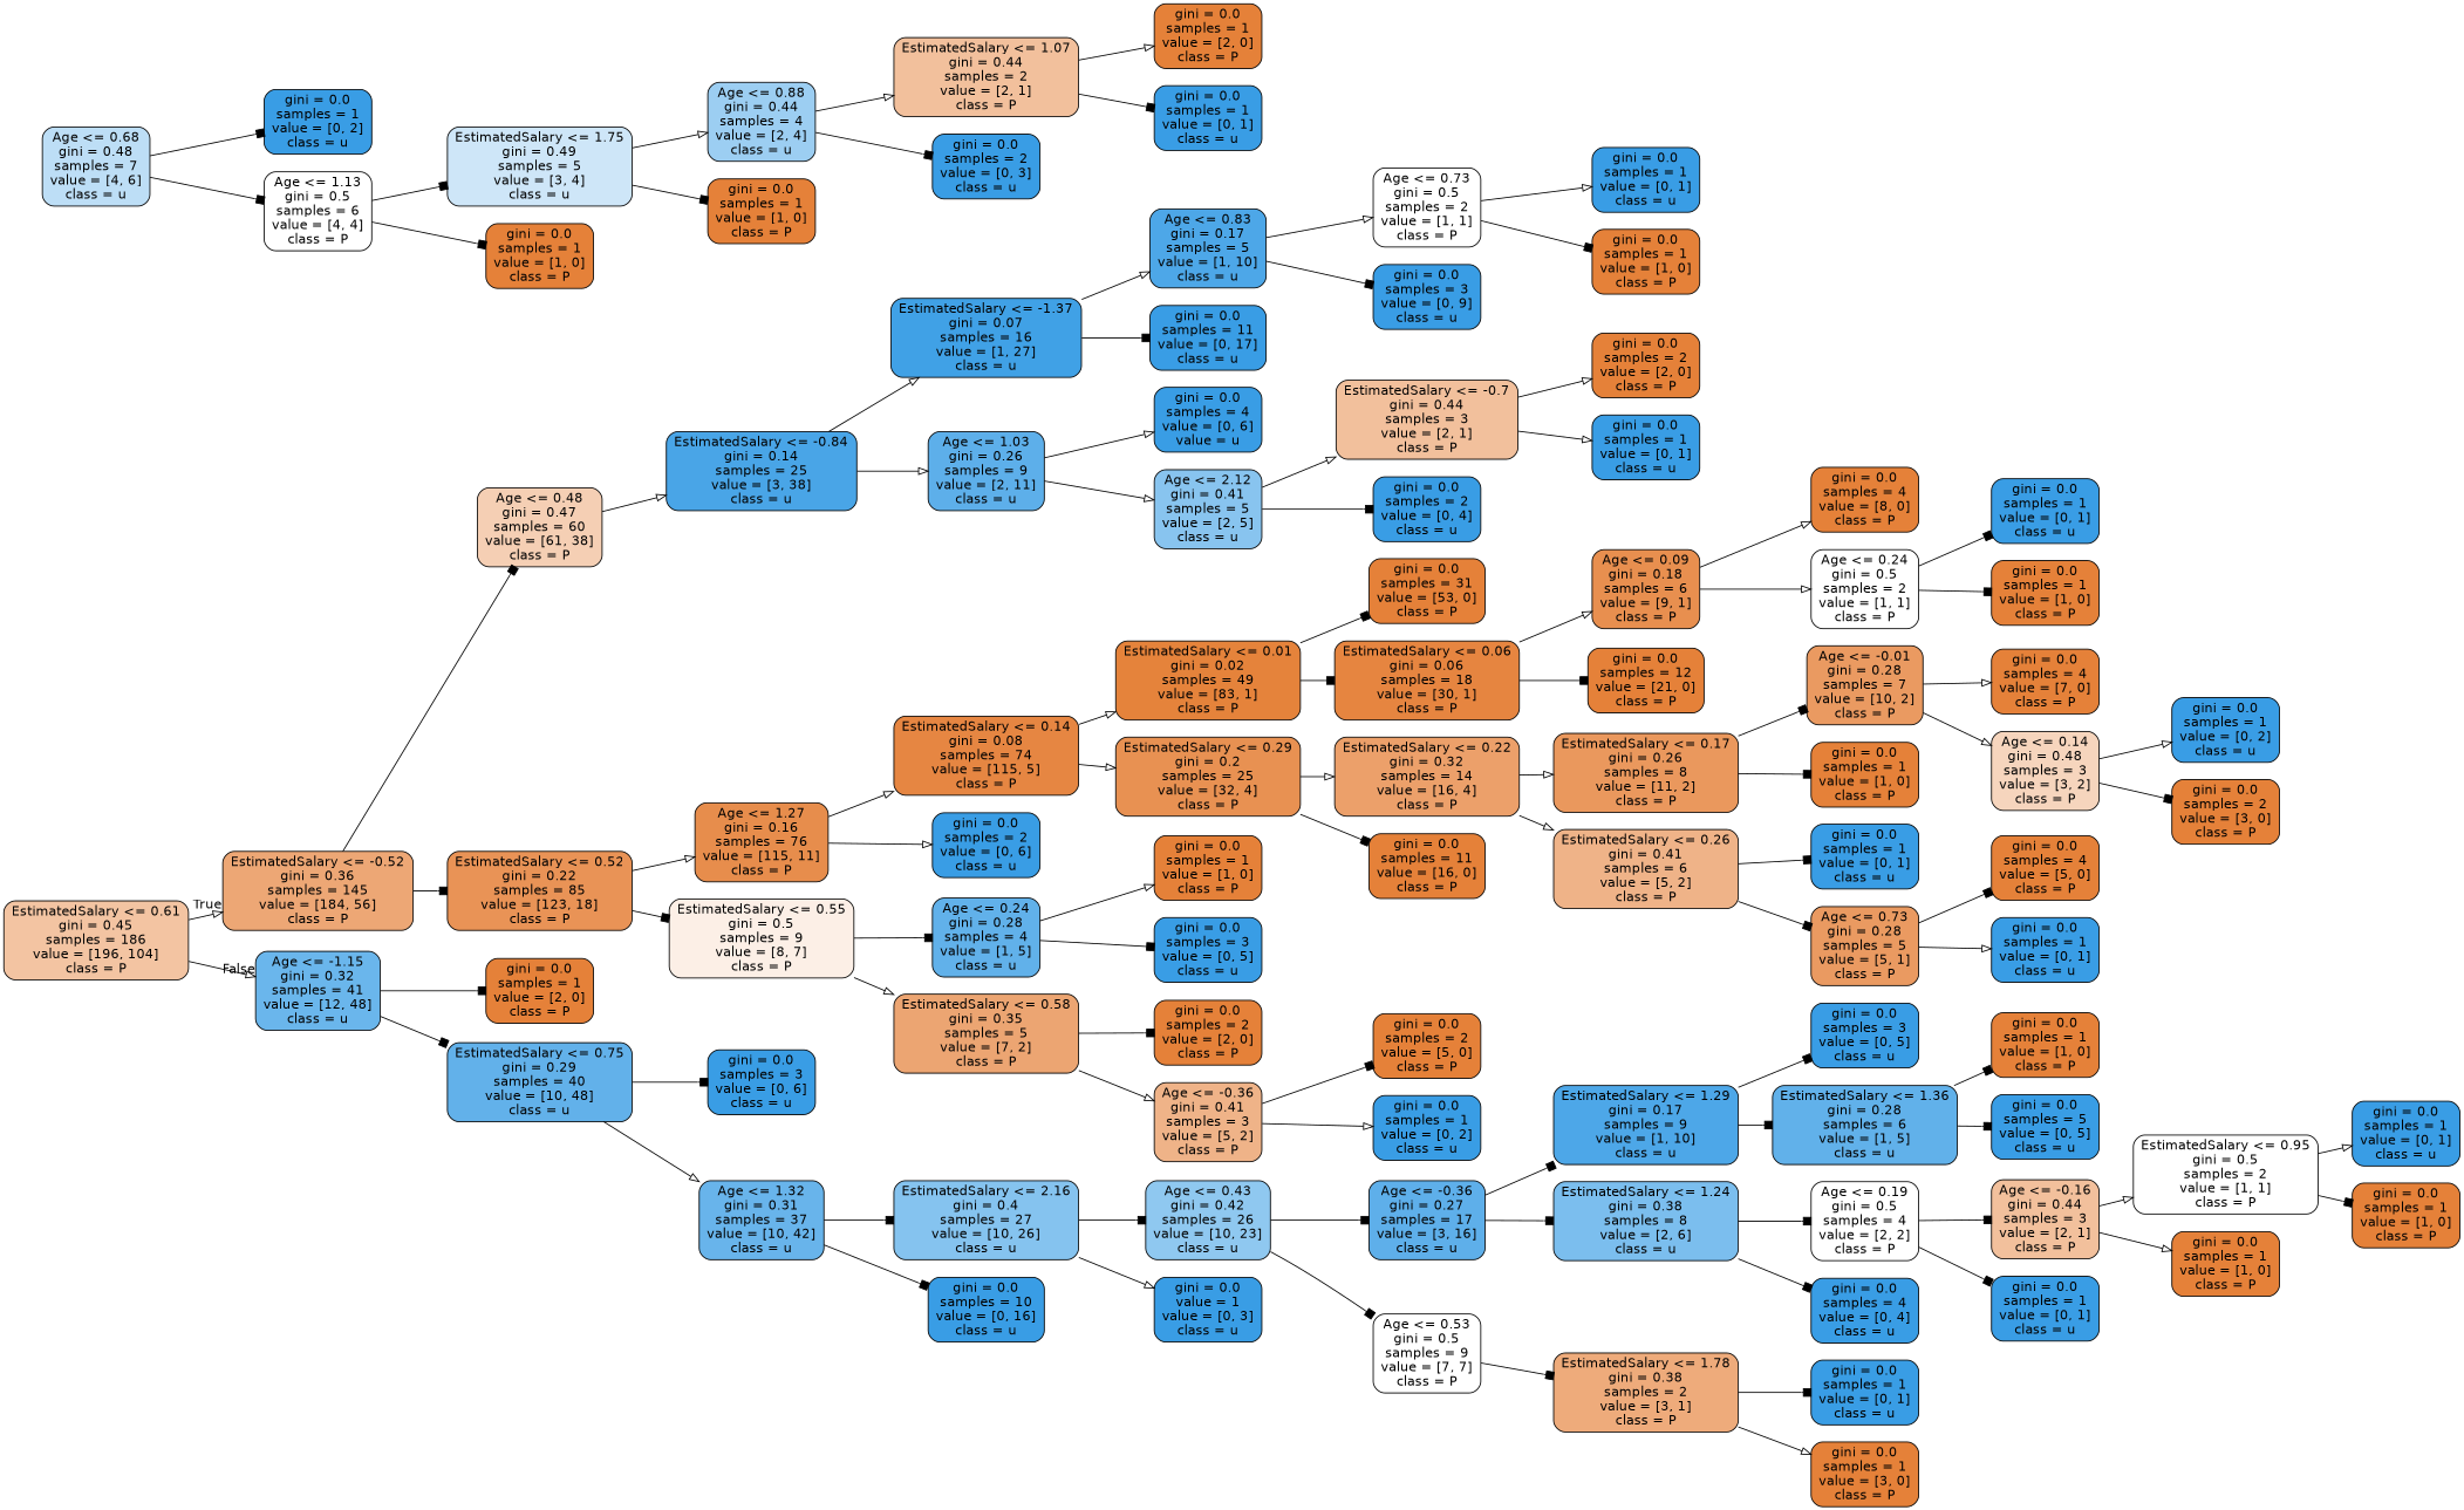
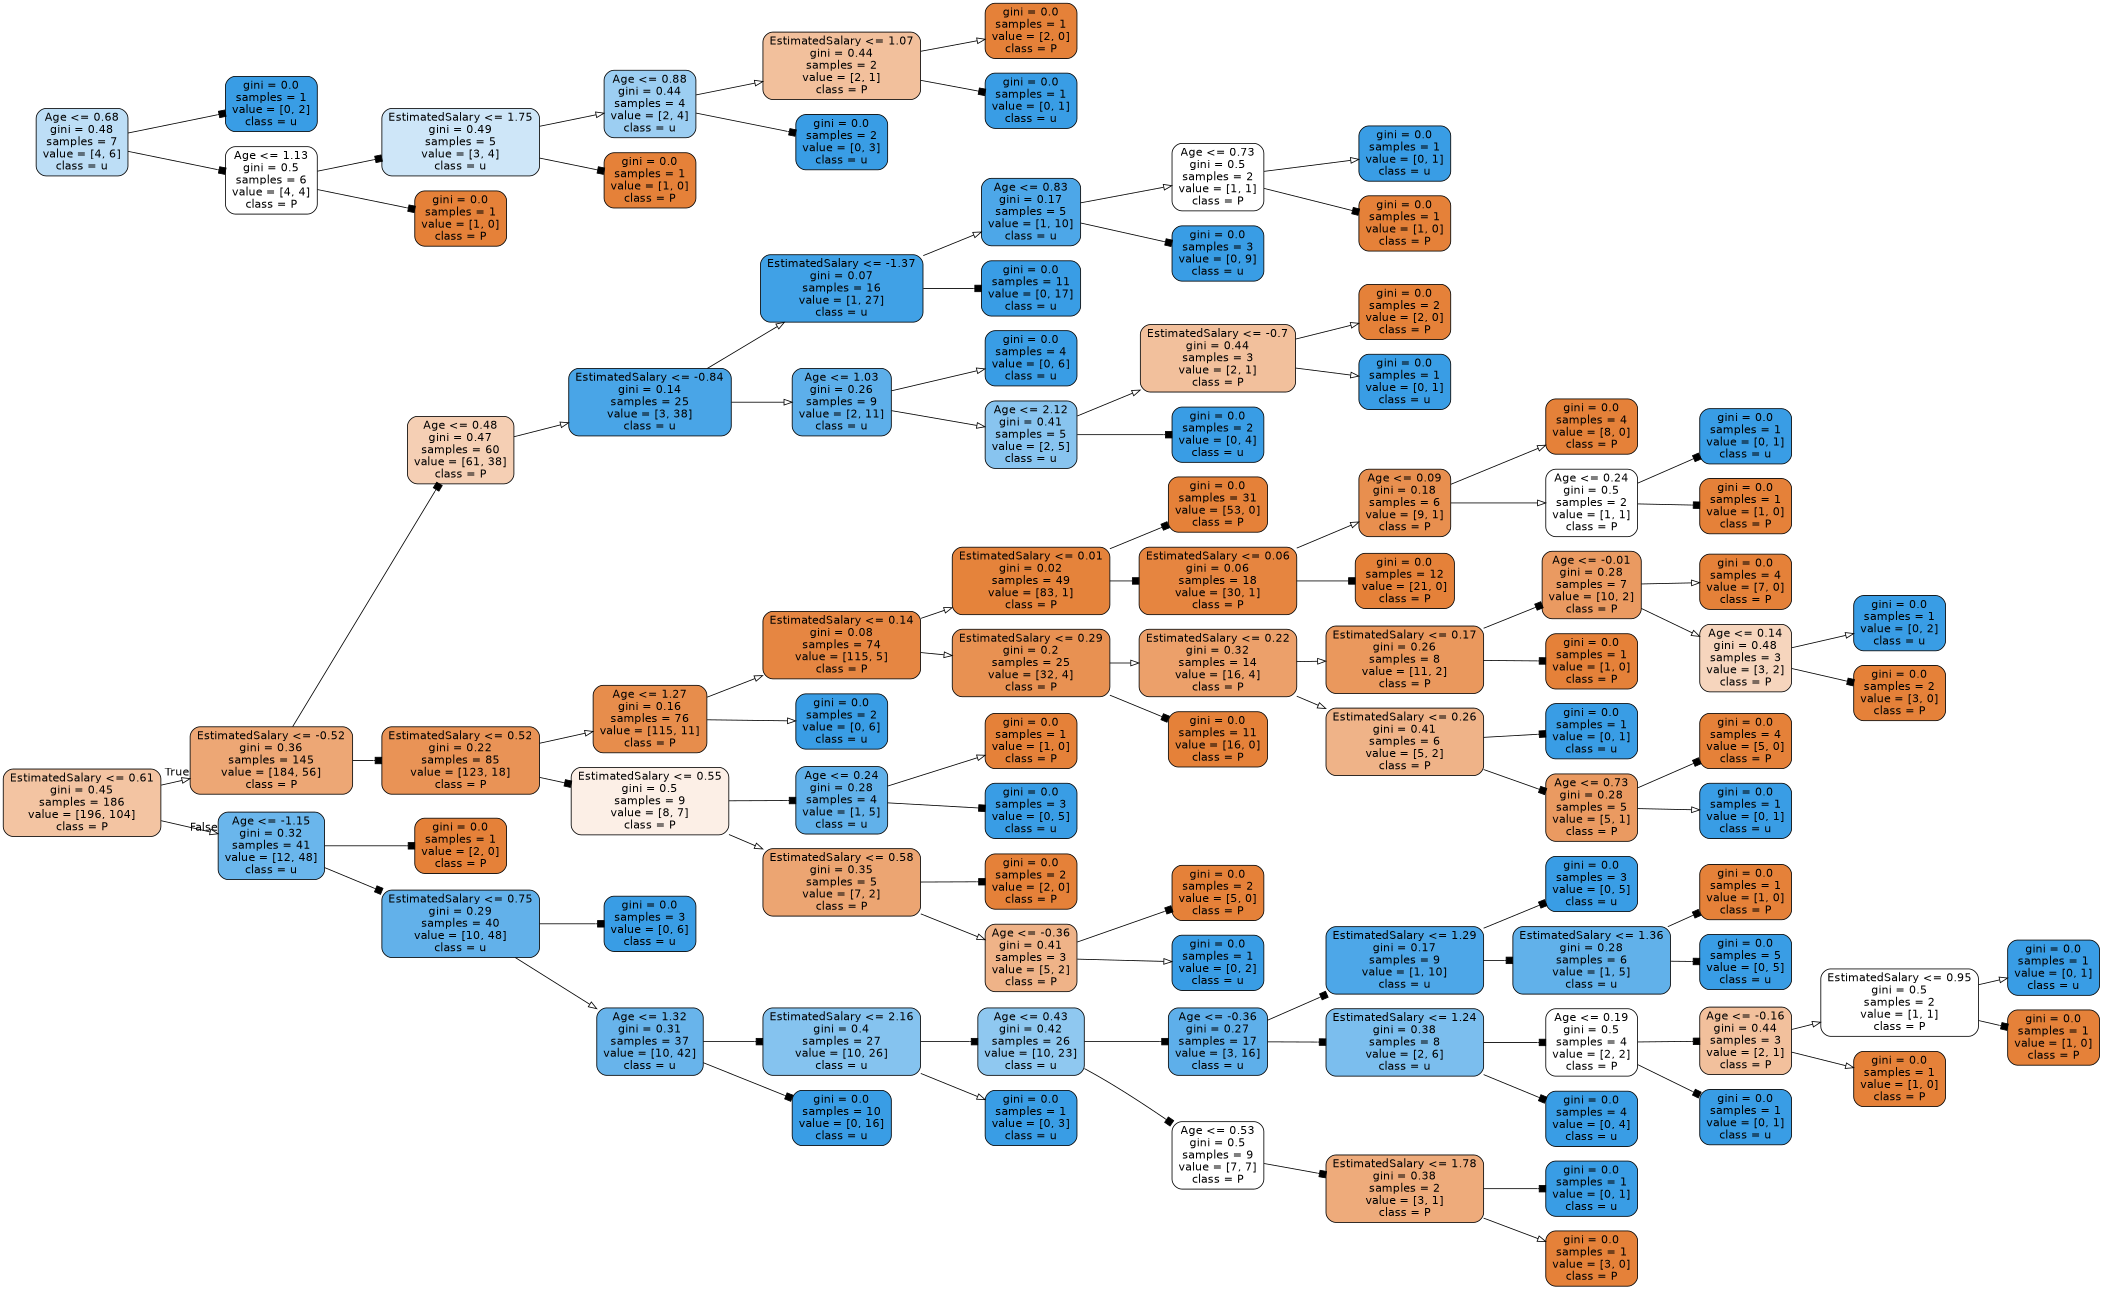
  digraph {
    rankdir=LR
    node [color=black fillcolor="#399de5" fontname=helvetica shape=box style="filled, rounded"]
    edge [arrowhead=box fontname=helvetica]
    n1 [fillcolor="#f3c4a2" label="EstimatedSalary <= 0.61\ngini = 0.45\nsamples = 186\nvalue = [196, 104]\nclass = P"]
    n2 [fillcolor="#eda775" label="EstimatedSalary <= -0.52\ngini = 0.36\nsamples = 145\nvalue = [184, 56]\nclass = P"]
    n3 [fillcolor="#6ab6ec" label="Age <= -1.15\ngini = 0.32\nsamples = 41\nvalue = [12, 48]\nclass = u"]
    n4 [fillcolor="#f5cfb4" label="Age <= 0.48\ngini = 0.47\nsamples = 60\nvalue = [61, 38]\nclass = P"]
    n5 [fillcolor="#e99356" label="EstimatedSalary <= 0.52\ngini = 0.22\nsamples = 85\nvalue = [123, 18]\nclass = P"]
    n6 [fillcolor="#e58139" label="gini = 0.0\nsamples = 1\nvalue = [2, 0]\nclass = P"]
    n7 [fillcolor="#62b1ea" label="EstimatedSalary <= 0.75\ngini = 0.29\nsamples = 40\nvalue = [10, 48]\nclass = u"]
    n8 [fillcolor="#49a5e7" label="EstimatedSalary <= -0.84\ngini = 0.14\nsamples = 25\nvalue = [3, 38]\nclass = u"]
    n9 [fillcolor="#e78d4c" label="Age <= 1.27\ngini = 0.16\nsamples = 76\nvalue = [115, 11]\nclass = P"]
    n10 [fillcolor="#fcefe6" label="EstimatedSalary <= 0.55\ngini = 0.5\nsamples = 9\nvalue = [8, 7]\nclass = P"]
    n11 [fillcolor="#40a1e6" label="EstimatedSalary <= -1.37\ngini = 0.07\nsamples = 16\nvalue = [1, 27]\nclass = u"]
    n12 [fillcolor="#5dafea" label="Age <= 1.03\ngini = 0.26\nsamples = 9\nvalue = [2, 11]\nclass = u"]
    n13 [fillcolor="#4da7e8" label="Age <= 0.83\ngini = 0.17\nsamples = 5\nvalue = [1, 10]\nclass = u"]
    n14 [label="gini = 0.0\nsamples = 11\nvalue = [0, 17]\nclass = u"]
-   n15 [label="gini = 0.0\nsamples = 4\nvalue = [0, 6]\nvalue = u"]
+   n15 [label="gini = 0.0\nsamples = 4\nvalue = [0, 6]\nclass = u"]
    n16 [fillcolor="#88c4ef" label="Age <= 2.12\ngini = 0.41\nsamples = 5\nvalue = [2, 5]\nclass = u"]
    n17 [fillcolor="#ffffff" label="Age <= 0.73\ngini = 0.5\nsamples = 2\nvalue = [1, 1]\nclass = P"]
    n18 [label="gini = 0.0\nsamples = 3\nvalue = [0, 9]\nclass = u"]
    n19 [label="gini = 0.0\nsamples = 1\nvalue = [0, 1]\nclass = u"]
    n20 [fillcolor="#e58139" label="gini = 0.0\nsamples = 1\nvalue = [1, 0]\nclass = P"]
    n21 [fillcolor="#f2c09c" label="EstimatedSalary <= -0.7\ngini = 0.44\nsamples = 3\nvalue = [2, 1]\nclass = P"]
    n22 [label="gini = 0.0\nsamples = 2\nvalue = [0, 4]\nclass = u"]
    n23 [fillcolor="#e58139" label="gini = 0.0\nsamples = 2\nvalue = [2, 0]\nclass = P"]
    n24 [label="gini = 0.0\nsamples = 1\nvalue = [0, 1]\nclass = u"]
    n25 [fillcolor="#e68642" label="EstimatedSalary <= 0.14\ngini = 0.08\nsamples = 74\nvalue = [115, 5]\nclass = P"]
    n26 [label="gini = 0.0\nsamples = 2\nvalue = [0, 6]\nclass = u"]
    n27 [fillcolor="#61b1ea" label="Age <= 0.24\ngini = 0.28\nsamples = 4\nvalue = [1, 5]\nclass = u"]
    n28 [fillcolor="#eca572" label="EstimatedSalary <= 0.58\ngini = 0.35\nsamples = 5\nvalue = [7, 2]\nclass = P"]
    n29 [fillcolor="#e5833b" label="EstimatedSalary <= 0.01\ngini = 0.02\nsamples = 49\nvalue = [83, 1]\nclass = P"]
    n30 [fillcolor="#e89152" label="EstimatedSalary <= 0.29\ngini = 0.2\nsamples = 25\nvalue = [32, 4]\nclass = P"]
    n31 [fillcolor="#e58139" label="gini = 0.0\nsamples = 31\nvalue = [53, 0]\nclass = P"]
    n32 [fillcolor="#e68540" label="EstimatedSalary <= 0.06\ngini = 0.06\nsamples = 18\nvalue = [30, 1]\nclass = P"]
    n33 [fillcolor="#eca06a" label="EstimatedSalary <= 0.22\ngini = 0.32\nsamples = 14\nvalue = [16, 4]\nclass = P"]
    n34 [fillcolor="#e58139" label="gini = 0.0\nsamples = 11\nvalue = [16, 0]\nclass = P"]
    n35 [fillcolor="#e88f4f" label="Age <= 0.09\ngini = 0.18\nsamples = 6\nvalue = [9, 1]\nclass = P"]
    n36 [fillcolor="#e58139" label="gini = 0.0\nsamples = 12\nvalue = [21, 0]\nclass = P"]
    n37 [fillcolor="#e58139" label="gini = 0.0\nsamples = 4\nvalue = [8, 0]\nclass = P"]
    n38 [fillcolor="#ffffff" label="Age <= 0.24\ngini = 0.5\nsamples = 2\nvalue = [1, 1]\nclass = P"]
    n39 [label="gini = 0.0\nsamples = 1\nvalue = [0, 1]\nclass = u"]
    n40 [fillcolor="#e58139" label="gini = 0.0\nsamples = 1\nvalue = [1, 0]\nclass = P"]
    n41 [fillcolor="#ea985d" label="EstimatedSalary <= 0.17\ngini = 0.26\nsamples = 8\nvalue = [11, 2]\nclass = P"]
    n42 [fillcolor="#efb388" label="EstimatedSalary <= 0.26\ngini = 0.41\nsamples = 6\nvalue = [5, 2]\nclass = P"]
    n43 [fillcolor="#ea9a61" label="Age <= -0.01\ngini = 0.28\nsamples = 7\nvalue = [10, 2]\nclass = P"]
    n44 [fillcolor="#e58139" label="gini = 0.0\nsamples = 1\nvalue = [1, 0]\nclass = P"]
    n45 [label="gini = 0.0\nsamples = 1\nvalue = [0, 1]\nclass = u"]
    n46 [fillcolor="#ea9a61" label="Age <= 0.73\ngini = 0.28\nsamples = 5\nvalue = [5, 1]\nclass = P"]
    n47 [fillcolor="#e58139" label="gini = 0.0\nsamples = 4\nvalue = [7, 0]\nclass = P"]
    n48 [fillcolor="#f6d5bd" label="Age <= 0.14\ngini = 0.48\nsamples = 3\nvalue = [3, 2]\nclass = P"]
    n49 [label="gini = 0.0\nsamples = 1\nvalue = [0, 2]\nclass = u"]
    n50 [fillcolor="#e58139" label="gini = 0.0\nsamples = 2\nvalue = [3, 0]\nclass = P"]
    n51 [fillcolor="#e58139" label="gini = 0.0\nsamples = 4\nvalue = [5, 0]\nclass = P"]
    n52 [label="gini = 0.0\nsamples = 1\nvalue = [0, 1]\nclass = u"]
    n53 [fillcolor="#e58139" label="gini = 0.0\nsamples = 1\nvalue = [1, 0]\nclass = P"]
    n54 [label="gini = 0.0\nsamples = 3\nvalue = [0, 5]\nclass = u"]
    n55 [fillcolor="#e58139" label="gini = 0.0\nsamples = 2\nvalue = [2, 0]\nclass = P"]
    n56 [fillcolor="#efb388" label="Age <= -0.36\ngini = 0.41\nsamples = 3\nvalue = [5, 2]\nclass = P"]
    n57 [fillcolor="#e58139" label="gini = 0.0\nsamples = 2\nvalue = [5, 0]\nclass = P"]
    n58 [label="gini = 0.0\nsamples = 1\nvalue = [0, 2]\nclass = u"]
    n59 [label="gini = 0.0\nsamples = 3\nvalue = [0, 6]\nclass = u"]
    n60 [fillcolor="#68b4eb" label="Age <= 1.32\ngini = 0.31\nsamples = 37\nvalue = [10, 42]\nclass = u"]
    n61 [fillcolor="#85c3ef" label="EstimatedSalary <= 2.16\ngini = 0.4\nsamples = 27\nvalue = [10, 26]\nclass = u"]
    n62 [label="gini = 0.0\nsamples = 10\nvalue = [0, 16]\nclass = u"]
    n63 [fillcolor="#8fc8f0" label="Age <= 0.43\ngini = 0.42\nsamples = 26\nvalue = [10, 23]\nclass = u"]
-   n64 [label="gini = 0.0\nvalue = 1\nvalue = [0, 3]\nclass = u"]
+   n64 [label="gini = 0.0\nsamples = 1\nvalue = [0, 3]\nclass = u"]
    n65 [fillcolor="#5eafea" label="Age <= -0.36\ngini = 0.27\nsamples = 17\nvalue = [3, 16]\nclass = u"]
    n66 [fillcolor="#ffffff" label="Age <= 0.53\ngini = 0.5\nsamples = 9\nvalue = [7, 7]\nclass = P"]
    n67 [fillcolor="#4da7e8" label="EstimatedSalary <= 1.29\ngini = 0.17\nsamples = 9\nvalue = [1, 10]\nclass = u"]
    n68 [fillcolor="#7bbeee" label="EstimatedSalary <= 1.24\ngini = 0.38\nsamples = 8\nvalue = [2, 6]\nclass = u"]
    n69 [fillcolor="#eeab7b" label="EstimatedSalary <= 1.78\ngini = 0.38\nsamples = 2\nvalue = [3, 1]\nclass = P"]
    n70 [label="gini = 0.0\nsamples = 3\nvalue = [0, 5]\nclass = u"]
    n71 [fillcolor="#61b1ea" label="EstimatedSalary <= 1.36\ngini = 0.28\nsamples = 6\nvalue = [1, 5]\nclass = u"]
    n72 [fillcolor="#ffffff" label="Age <= 0.19\ngini = 0.5\nsamples = 4\nvalue = [2, 2]\nclass = P"]
    n73 [label="gini = 0.0\nsamples = 4\nvalue = [0, 4]\nclass = u"]
    n74 [fillcolor="#e58139" label="gini = 0.0\nsamples = 1\nvalue = [1, 0]\nclass = P"]
    n75 [label="gini = 0.0\nsamples = 5\nvalue = [0, 5]\nclass = u"]
    n76 [fillcolor="#f2c09c" label="Age <= -0.16\ngini = 0.44\nsamples = 3\nvalue = [2, 1]\nclass = P"]
    n77 [label="gini = 0.0\nsamples = 1\nvalue = [0, 1]\nclass = u"]
    n78 [fillcolor="#ffffff" label="EstimatedSalary <= 0.95\ngini = 0.5\nsamples = 2\nvalue = [1, 1]\nclass = P"]
    n79 [fillcolor="#e58139" label="gini = 0.0\nsamples = 1\nvalue = [1, 0]\nclass = P"]
    n80 [label="gini = 0.0\nsamples = 1\nvalue = [0, 1]\nclass = u"]
    n81 [fillcolor="#e58139" label="gini = 0.0\nsamples = 1\nvalue = [1, 0]\nclass = P"]
    n82 [label="gini = 0.0\nsamples = 1\nvalue = [0, 1]\nclass = u"]
    n83 [fillcolor="#e58139" label="gini = 0.0\nsamples = 1\nvalue = [3, 0]\nclass = P"]
    n84 [fillcolor="#bddef6" label="Age <= 0.68\ngini = 0.48\nsamples = 7\nvalue = [4, 6]\nclass = u"]
    n85 [label="gini = 0.0\nsamples = 1\nvalue = [0, 2]\nclass = u"]
    n86 [fillcolor="#ffffff" label="Age <= 1.13\ngini = 0.5\nsamples = 6\nvalue = [4, 4]\nclass = P"]
    n87 [fillcolor="#cee6f8" label="EstimatedSalary <= 1.75\ngini = 0.49\nsamples = 5\nvalue = [3, 4]\nclass = u"]
    n88 [fillcolor="#e58139" label="gini = 0.0\nsamples = 1\nvalue = [1, 0]\nclass = P"]
    n89 [fillcolor="#9ccef2" label="Age <= 0.88\ngini = 0.44\nsamples = 4\nvalue = [2, 4]\nclass = u"]
    n90 [fillcolor="#e58139" label="gini = 0.0\nsamples = 1\nvalue = [1, 0]\nclass = P"]
    n91 [fillcolor="#f2c09c" label="EstimatedSalary <= 1.07\ngini = 0.44\nsamples = 2\nvalue = [2, 1]\nclass = P"]
    n92 [label="gini = 0.0\nsamples = 2\nvalue = [0, 3]\nclass = u"]
    n93 [fillcolor="#e58139" label="gini = 0.0\nsamples = 1\nvalue = [2, 0]\nclass = P"]
    n94 [label="gini = 0.0\nsamples = 1\nvalue = [0, 1]\nclass = u"]
    n1 -> n2 [arrowhead=onormal headlabel=True labelangle=45 labeldistance=2.5]
    n1 -> n3 [arrowhead=onormal headlabel=False labelangle=-45 labeldistance=2.5]
    n2 -> n4
    n2 -> n5
    n3 -> n6
    n3 -> n7
    n4 -> n8 [arrowhead=onormal]
    n5 -> n9 [arrowhead=onormal]
    n5 -> n10
    n7 -> n59
    n7 -> n60 [arrowhead=onormal]
    n8 -> n11 [arrowhead=onormal]
    n8 -> n12 [arrowhead=onormal]
    n9 -> n25 [arrowhead=onormal]
    n9 -> n26 [arrowhead=onormal]
    n10 -> n27
    n10 -> n28 [arrowhead=onormal]
    n11 -> n13 [arrowhead=onormal]
    n11 -> n14
    n12 -> n15 [arrowhead=onormal]
    n12 -> n16 [arrowhead=onormal]
    n13 -> n17 [arrowhead=onormal]
    n13 -> n18
    n16 -> n21 [arrowhead=onormal]
    n16 -> n22
    n17 -> n19 [arrowhead=onormal]
    n17 -> n20
    n21 -> n23 [arrowhead=onormal]
    n21 -> n24 [arrowhead=onormal]
    n25 -> n29 [arrowhead=onormal]
    n25 -> n30 [arrowhead=onormal]
    n27 -> n53 [arrowhead=onormal]
    n27 -> n54
    n28 -> n55
    n28 -> n56 [arrowhead=onormal]
    n29 -> n31
    n29 -> n32
    n30 -> n33 [arrowhead=onormal]
    n30 -> n34
    n32 -> n35 [arrowhead=onormal]
    n32 -> n36
    n33 -> n41 [arrowhead=onormal]
    n33 -> n42 [arrowhead=onormal]
    n35 -> n37 [arrowhead=onormal]
    n35 -> n38 [arrowhead=onormal]
    n38 -> n39
    n38 -> n40
    n41 -> n43
    n41 -> n44
    n42 -> n45
    n42 -> n46
    n43 -> n47 [arrowhead=onormal]
    n43 -> n48 [arrowhead=onormal]
    n46 -> n51
    n46 -> n52 [arrowhead=onormal]
    n48 -> n49 [arrowhead=onormal]
    n48 -> n50
    n56 -> n57
    n56 -> n58 [arrowhead=onormal]
    n60 -> n61
    n60 -> n62
    n61 -> n63
    n61 -> n64 [arrowhead=onormal]
    n63 -> n65
    n63 -> n66
    n65 -> n67
    n65 -> n68
    n66 -> n69
    n67 -> n70
    n67 -> n71
    n68 -> n72
    n68 -> n73
    n69 -> n82
    n69 -> n83 [arrowhead=onormal]
    n71 -> n74
    n71 -> n75
    n72 -> n76
    n72 -> n77
    n76 -> n78 [arrowhead=onormal]
    n76 -> n79 [arrowhead=onormal]
    n78 -> n80 [arrowhead=onormal]
    n78 -> n81
    n84 -> n85
    n84 -> n86
    n86 -> n87
    n86 -> n88
    n87 -> n89 [arrowhead=onormal]
    n87 -> n90
    n89 -> n91 [arrowhead=onormal]
    n89 -> n92
    n91 -> n93 [arrowhead=onormal]
    n91 -> n94
  }
